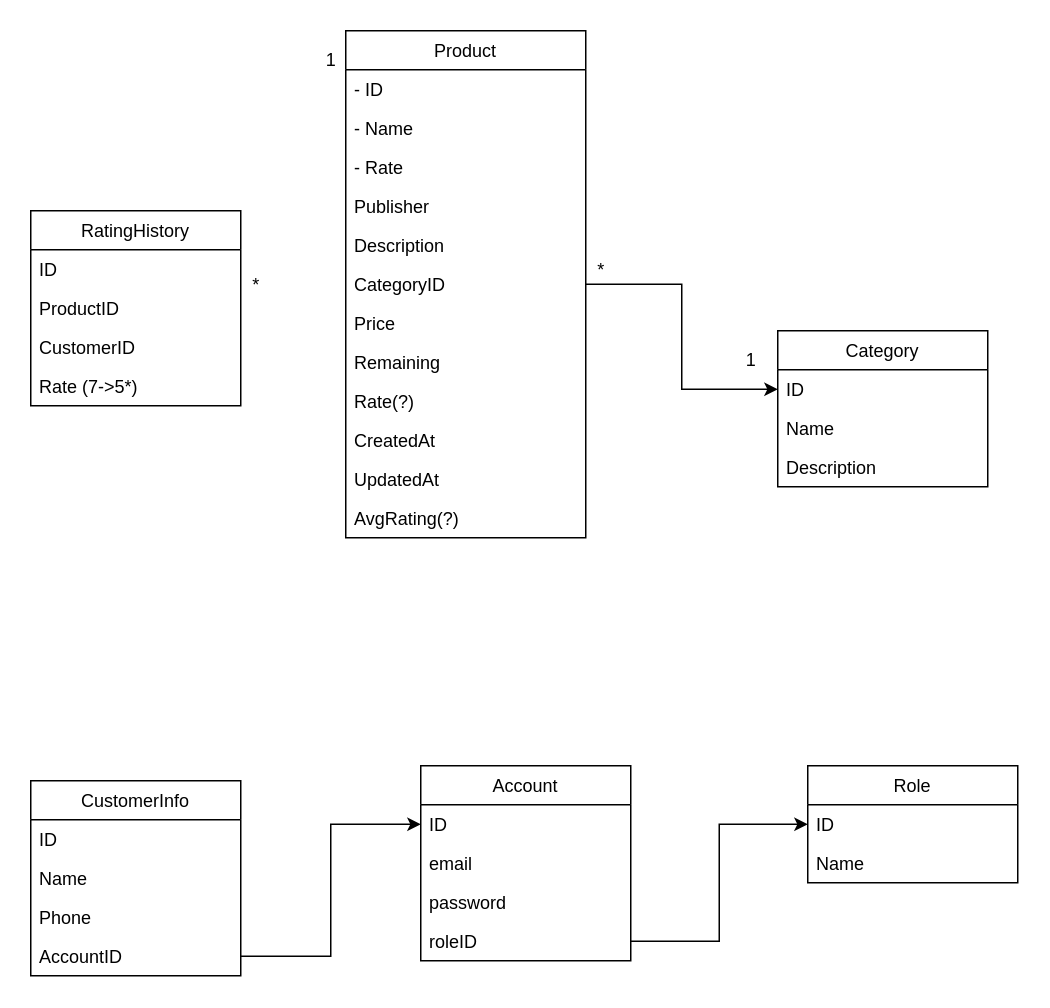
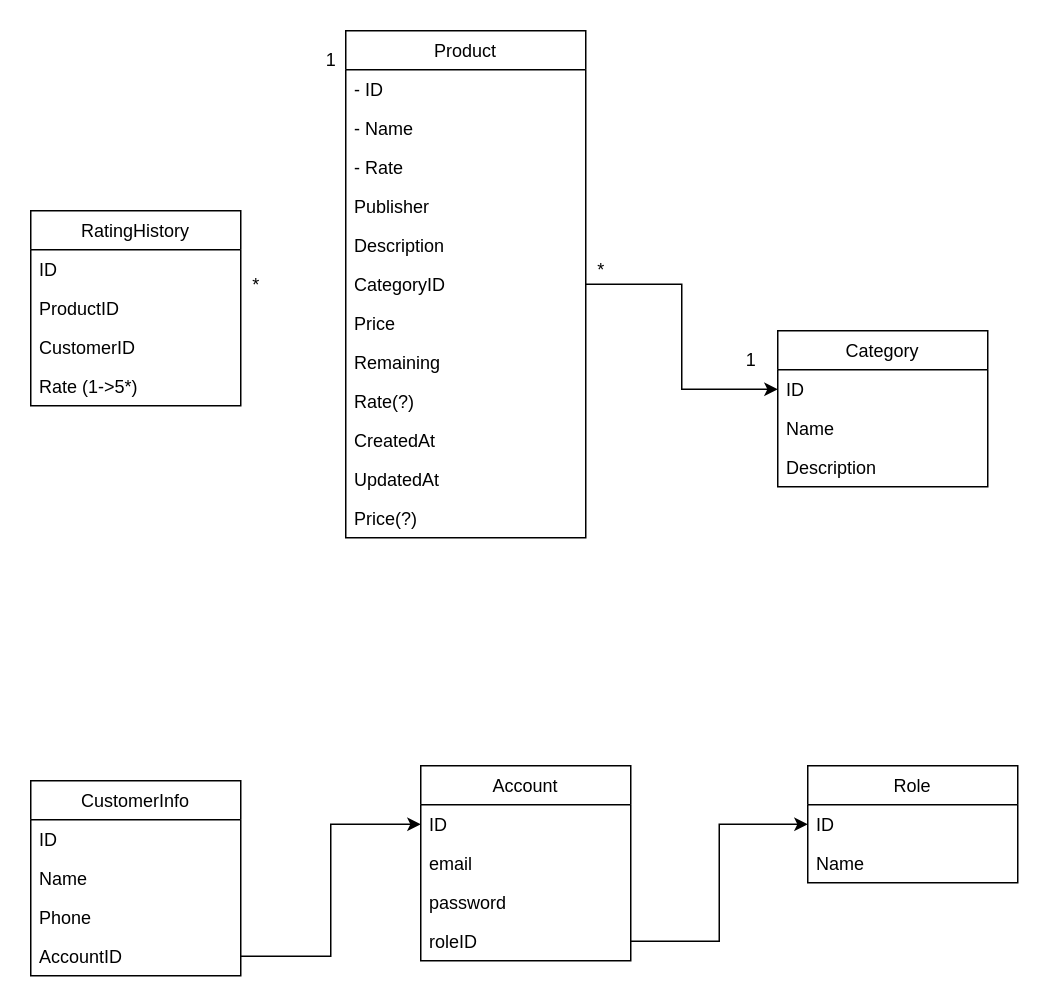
  <mxCell id="0" />
  <mxCell id="1" parent="0" />
  <mxCell id="2" value="Product" style="swimlane;fontStyle=0;align=center;verticalAlign=top;childLayout=stackLayout;horizontal=1;startSize=26;horizontalStack=0;resizeParent=1;resizeLast=0;collapsible=1;marginBottom=0;rounded=0;shadow=0;strokeWidth=1;" parent="1" vertex="1"><mxGeometry x="230" y="20" width="160" height="338" as="geometry"><mxRectangle x="230" y="140" width="160" height="26" as="alternateBounds" /></mxGeometry></mxCell>
  <mxCell id="3" value="- ID" style="text;align=left;verticalAlign=top;spacingLeft=4;spacingRight=4;overflow=hidden;rotatable=0;points=[[0,0.5],[1,0.5]];portConstraint=eastwest;" parent="2" vertex="1"><mxGeometry y="26" width="160" height="26" as="geometry" /></mxCell>
  <mxCell id="4" value="- Name" style="text;align=left;verticalAlign=top;spacingLeft=4;spacingRight=4;overflow=hidden;rotatable=0;points=[[0,0.5],[1,0.5]];portConstraint=eastwest;rounded=0;shadow=0;html=0;" parent="2" vertex="1"><mxGeometry y="52" width="160" height="26" as="geometry" /></mxCell>
  <mxCell id="5" value="- Rate&#10;" style="text;align=left;verticalAlign=top;spacingLeft=4;spacingRight=4;overflow=hidden;rotatable=0;points=[[0,0.5],[1,0.5]];portConstraint=eastwest;rounded=0;shadow=0;html=0;" parent="2" vertex="1"><mxGeometry y="78" width="160" height="26" as="geometry" /></mxCell>
  <mxCell id="6" value="Publisher" style="text;align=left;verticalAlign=top;spacingLeft=4;spacingRight=4;overflow=hidden;rotatable=0;points=[[0,0.5],[1,0.5]];portConstraint=eastwest;rounded=0;shadow=0;html=0;" parent="2" vertex="1"><mxGeometry y="104" width="160" height="26" as="geometry" /></mxCell>
  <mxCell id="7" value="Description" style="text;align=left;verticalAlign=top;spacingLeft=4;spacingRight=4;overflow=hidden;rotatable=0;points=[[0,0.5],[1,0.5]];portConstraint=eastwest;rounded=0;shadow=0;html=0;" parent="2" vertex="1"><mxGeometry y="130" width="160" height="26" as="geometry" /></mxCell>
  <mxCell id="8" value="CategoryID" style="text;align=left;verticalAlign=top;spacingLeft=4;spacingRight=4;overflow=hidden;rotatable=0;points=[[0,0.5],[1,0.5]];portConstraint=eastwest;rounded=0;shadow=0;html=0;" parent="2" vertex="1"><mxGeometry y="156" width="160" height="26" as="geometry" /></mxCell>
  <mxCell id="9" value="Price" style="text;align=left;verticalAlign=top;spacingLeft=4;spacingRight=4;overflow=hidden;rotatable=0;points=[[0,0.5],[1,0.5]];portConstraint=eastwest;rounded=0;shadow=0;html=0;" parent="2" vertex="1"><mxGeometry y="182" width="160" height="26" as="geometry" /></mxCell>
  <mxCell id="10" value="Remaining" style="text;align=left;verticalAlign=top;spacingLeft=4;spacingRight=4;overflow=hidden;rotatable=0;points=[[0,0.5],[1,0.5]];portConstraint=eastwest;rounded=0;shadow=0;html=0;" vertex="1" parent="2"><mxGeometry y="208" width="160" height="26" as="geometry" /></mxCell>
  <mxCell id="11" value="Rate(?)" style="text;align=left;verticalAlign=top;spacingLeft=4;spacingRight=4;overflow=hidden;rotatable=0;points=[[0,0.5],[1,0.5]];portConstraint=eastwest;rounded=0;shadow=0;html=0;" parent="2" vertex="1"><mxGeometry y="234" width="160" height="26" as="geometry" /></mxCell>
  <mxCell id="12" value="CreatedAt" style="text;align=left;verticalAlign=top;spacingLeft=4;spacingRight=4;overflow=hidden;rotatable=0;points=[[0,0.5],[1,0.5]];portConstraint=eastwest;rounded=0;shadow=0;html=0;" parent="2" vertex="1"><mxGeometry y="260" width="160" height="26" as="geometry" /></mxCell>
  <mxCell id="13" value="UpdatedAt" style="text;align=left;verticalAlign=top;spacingLeft=4;spacingRight=4;overflow=hidden;rotatable=0;points=[[0,0.5],[1,0.5]];portConstraint=eastwest;rounded=0;shadow=0;html=0;" parent="2" vertex="1"><mxGeometry y="286" width="160" height="26" as="geometry" /></mxCell>
- <mxCell id="14" value="AvgRating(?)" style="text;align=left;verticalAlign=top;spacingLeft=4;spacingRight=4;overflow=hidden;rotatable=0;points=[[0,0.5],[1,0.5]];portConstraint=eastwest;rounded=0;shadow=0;html=0;" parent="2" vertex="1"><mxGeometry y="312" width="160" height="26" as="geometry" /></mxCell>
+ <mxCell id="14" value="Price(?)" style="text;align=left;verticalAlign=top;spacingLeft=4;spacingRight=4;overflow=hidden;rotatable=0;points=[[0,0.5],[1,0.5]];portConstraint=eastwest;rounded=0;shadow=0;html=0;" parent="2" vertex="1"><mxGeometry y="312" width="160" height="26" as="geometry" /></mxCell>
  <mxCell id="15" value="Category" style="swimlane;fontStyle=0;childLayout=stackLayout;horizontal=1;startSize=26;horizontalStack=0;resizeParent=1;resizeParentMax=0;resizeLast=0;collapsible=1;marginBottom=0;" parent="1" vertex="1"><mxGeometry x="518" y="220" width="140" height="104" as="geometry" /></mxCell>
  <mxCell id="16" value="ID" style="text;strokeColor=none;fillColor=none;align=left;verticalAlign=top;spacingLeft=4;spacingRight=4;overflow=hidden;rotatable=0;points=[[0,0.5],[1,0.5]];portConstraint=eastwest;" parent="15" vertex="1"><mxGeometry y="26" width="140" height="26" as="geometry" /></mxCell>
  <mxCell id="17" value="Name" style="text;strokeColor=none;fillColor=none;align=left;verticalAlign=top;spacingLeft=4;spacingRight=4;overflow=hidden;rotatable=0;points=[[0,0.5],[1,0.5]];portConstraint=eastwest;" parent="15" vertex="1"><mxGeometry y="52" width="140" height="26" as="geometry" /></mxCell>
  <mxCell id="18" value="Description" style="text;strokeColor=none;fillColor=none;align=left;verticalAlign=top;spacingLeft=4;spacingRight=4;overflow=hidden;rotatable=0;points=[[0,0.5],[1,0.5]];portConstraint=eastwest;" parent="15" vertex="1"><mxGeometry y="78" width="140" height="26" as="geometry" /></mxCell>
  <mxCell id="19" style="edgeStyle=orthogonalEdgeStyle;rounded=0;orthogonalLoop=1;jettySize=auto;html=1;" parent="1" source="8" target="16" edge="1"><mxGeometry relative="1" as="geometry" /></mxCell>
  <mxCell id="20" value="RatingHistory" style="swimlane;fontStyle=0;childLayout=stackLayout;horizontal=1;startSize=26;horizontalStack=0;resizeParent=1;resizeParentMax=0;resizeLast=0;collapsible=1;marginBottom=0;" parent="1" vertex="1"><mxGeometry x="20" y="140" width="140" height="130" as="geometry" /></mxCell>
  <mxCell id="21" value="ID" style="text;strokeColor=none;fillColor=none;align=left;verticalAlign=top;spacingLeft=4;spacingRight=4;overflow=hidden;rotatable=0;points=[[0,0.5],[1,0.5]];portConstraint=eastwest;" parent="20" vertex="1"><mxGeometry y="26" width="140" height="26" as="geometry" /></mxCell>
  <mxCell id="22" value="ProductID" style="text;strokeColor=none;fillColor=none;align=left;verticalAlign=top;spacingLeft=4;spacingRight=4;overflow=hidden;rotatable=0;points=[[0,0.5],[1,0.5]];portConstraint=eastwest;" parent="20" vertex="1"><mxGeometry y="52" width="140" height="26" as="geometry" /></mxCell>
  <mxCell id="23" value="CustomerID" style="text;strokeColor=none;fillColor=none;align=left;verticalAlign=top;spacingLeft=4;spacingRight=4;overflow=hidden;rotatable=0;points=[[0,0.5],[1,0.5]];portConstraint=eastwest;" parent="20" vertex="1"><mxGeometry y="78" width="140" height="26" as="geometry" /></mxCell>
- <mxCell id="24" value="Rate (7-&gt;5*)" style="text;strokeColor=none;fillColor=none;align=left;verticalAlign=top;spacingLeft=4;spacingRight=4;overflow=hidden;rotatable=0;points=[[0,0.5],[1,0.5]];portConstraint=eastwest;" parent="20" vertex="1"><mxGeometry y="104" width="140" height="26" as="geometry" /></mxCell>
+ <mxCell id="24" value="Rate (1-&gt;5*)" style="text;strokeColor=none;fillColor=none;align=left;verticalAlign=top;spacingLeft=4;spacingRight=4;overflow=hidden;rotatable=0;points=[[0,0.5],[1,0.5]];portConstraint=eastwest;" parent="20" vertex="1"><mxGeometry y="104" width="140" height="26" as="geometry" /></mxCell>
  <mxCell id="25" value="Account" style="swimlane;fontStyle=0;childLayout=stackLayout;horizontal=1;startSize=26;horizontalStack=0;resizeParent=1;resizeParentMax=0;resizeLast=0;collapsible=1;marginBottom=0;" parent="1" vertex="1"><mxGeometry x="280" y="510" width="140" height="130" as="geometry" /></mxCell>
  <mxCell id="26" value="ID" style="text;strokeColor=none;fillColor=none;align=left;verticalAlign=top;spacingLeft=4;spacingRight=4;overflow=hidden;rotatable=0;points=[[0,0.5],[1,0.5]];portConstraint=eastwest;" parent="25" vertex="1"><mxGeometry y="26" width="140" height="26" as="geometry" /></mxCell>
  <mxCell id="27" value="email" style="text;strokeColor=none;fillColor=none;align=left;verticalAlign=top;spacingLeft=4;spacingRight=4;overflow=hidden;rotatable=0;points=[[0,0.5],[1,0.5]];portConstraint=eastwest;" parent="25" vertex="1"><mxGeometry y="52" width="140" height="26" as="geometry" /></mxCell>
  <mxCell id="28" value="password" style="text;strokeColor=none;fillColor=none;align=left;verticalAlign=top;spacingLeft=4;spacingRight=4;overflow=hidden;rotatable=0;points=[[0,0.5],[1,0.5]];portConstraint=eastwest;" parent="25" vertex="1"><mxGeometry y="78" width="140" height="26" as="geometry" /></mxCell>
  <mxCell id="29" value="roleID" style="text;strokeColor=none;fillColor=none;align=left;verticalAlign=top;spacingLeft=4;spacingRight=4;overflow=hidden;rotatable=0;points=[[0,0.5],[1,0.5]];portConstraint=eastwest;" parent="25" vertex="1"><mxGeometry y="104" width="140" height="26" as="geometry" /></mxCell>
  <mxCell id="30" value="Role" style="swimlane;fontStyle=0;childLayout=stackLayout;horizontal=1;startSize=26;horizontalStack=0;resizeParent=1;resizeParentMax=0;resizeLast=0;collapsible=1;marginBottom=0;" parent="1" vertex="1"><mxGeometry x="538" y="510" width="140" height="78" as="geometry" /></mxCell>
  <mxCell id="31" value="ID" style="text;strokeColor=none;fillColor=none;align=left;verticalAlign=top;spacingLeft=4;spacingRight=4;overflow=hidden;rotatable=0;points=[[0,0.5],[1,0.5]];portConstraint=eastwest;" parent="30" vertex="1"><mxGeometry y="26" width="140" height="26" as="geometry" /></mxCell>
  <mxCell id="32" value="Name" style="text;strokeColor=none;fillColor=none;align=left;verticalAlign=top;spacingLeft=4;spacingRight=4;overflow=hidden;rotatable=0;points=[[0,0.5],[1,0.5]];portConstraint=eastwest;" parent="30" vertex="1"><mxGeometry y="52" width="140" height="26" as="geometry" /></mxCell>
  <mxCell id="33" style="edgeStyle=orthogonalEdgeStyle;rounded=0;orthogonalLoop=1;jettySize=auto;html=1;" parent="1" source="29" target="31" edge="1"><mxGeometry relative="1" as="geometry" /></mxCell>
  <mxCell id="34" value="CustomerInfo" style="swimlane;fontStyle=0;childLayout=stackLayout;horizontal=1;startSize=26;horizontalStack=0;resizeParent=1;resizeParentMax=0;resizeLast=0;collapsible=1;marginBottom=0;" parent="1" vertex="1"><mxGeometry x="20" y="520" width="140" height="130" as="geometry" /></mxCell>
  <mxCell id="35" value="ID" style="text;strokeColor=none;fillColor=none;align=left;verticalAlign=top;spacingLeft=4;spacingRight=4;overflow=hidden;rotatable=0;points=[[0,0.5],[1,0.5]];portConstraint=eastwest;" parent="34" vertex="1"><mxGeometry y="26" width="140" height="26" as="geometry" /></mxCell>
  <mxCell id="36" value="Name" style="text;strokeColor=none;fillColor=none;align=left;verticalAlign=top;spacingLeft=4;spacingRight=4;overflow=hidden;rotatable=0;points=[[0,0.5],[1,0.5]];portConstraint=eastwest;" parent="34" vertex="1"><mxGeometry y="52" width="140" height="26" as="geometry" /></mxCell>
  <mxCell id="37" value="Phone" style="text;strokeColor=none;fillColor=none;align=left;verticalAlign=top;spacingLeft=4;spacingRight=4;overflow=hidden;rotatable=0;points=[[0,0.5],[1,0.5]];portConstraint=eastwest;" parent="34" vertex="1"><mxGeometry y="78" width="140" height="26" as="geometry" /></mxCell>
  <mxCell id="38" value="AccountID" style="text;strokeColor=none;fillColor=none;align=left;verticalAlign=top;spacingLeft=4;spacingRight=4;overflow=hidden;rotatable=0;points=[[0,0.5],[1,0.5]];portConstraint=eastwest;" parent="34" vertex="1"><mxGeometry y="104" width="140" height="26" as="geometry" /></mxCell>
  <mxCell id="39" style="edgeStyle=orthogonalEdgeStyle;rounded=0;orthogonalLoop=1;jettySize=auto;html=1;" parent="1" source="38" target="26" edge="1"><mxGeometry relative="1" as="geometry" /></mxCell>
  <mxCell id="40" value="1" style="text;html=1;align=center;verticalAlign=middle;resizable=0;points=[];autosize=1;strokeColor=none;" vertex="1" parent="1"><mxGeometry x="210" y="30" width="20" height="20" as="geometry" /></mxCell>
  <mxCell id="41" value="*" style="text;html=1;align=center;verticalAlign=middle;resizable=0;points=[];autosize=1;strokeColor=none;" vertex="1" parent="1"><mxGeometry x="160" y="180" width="20" height="20" as="geometry" /></mxCell>
  <mxCell id="42" value="1" style="text;html=1;align=center;verticalAlign=middle;resizable=0;points=[];autosize=1;strokeColor=none;" vertex="1" parent="1"><mxGeometry x="490" y="230" width="20" height="20" as="geometry" /></mxCell>
  <mxCell id="43" value="*" style="text;html=1;align=center;verticalAlign=middle;resizable=0;points=[];autosize=1;strokeColor=none;" vertex="1" parent="1"><mxGeometry x="390" y="170" width="20" height="20" as="geometry" /></mxCell>
